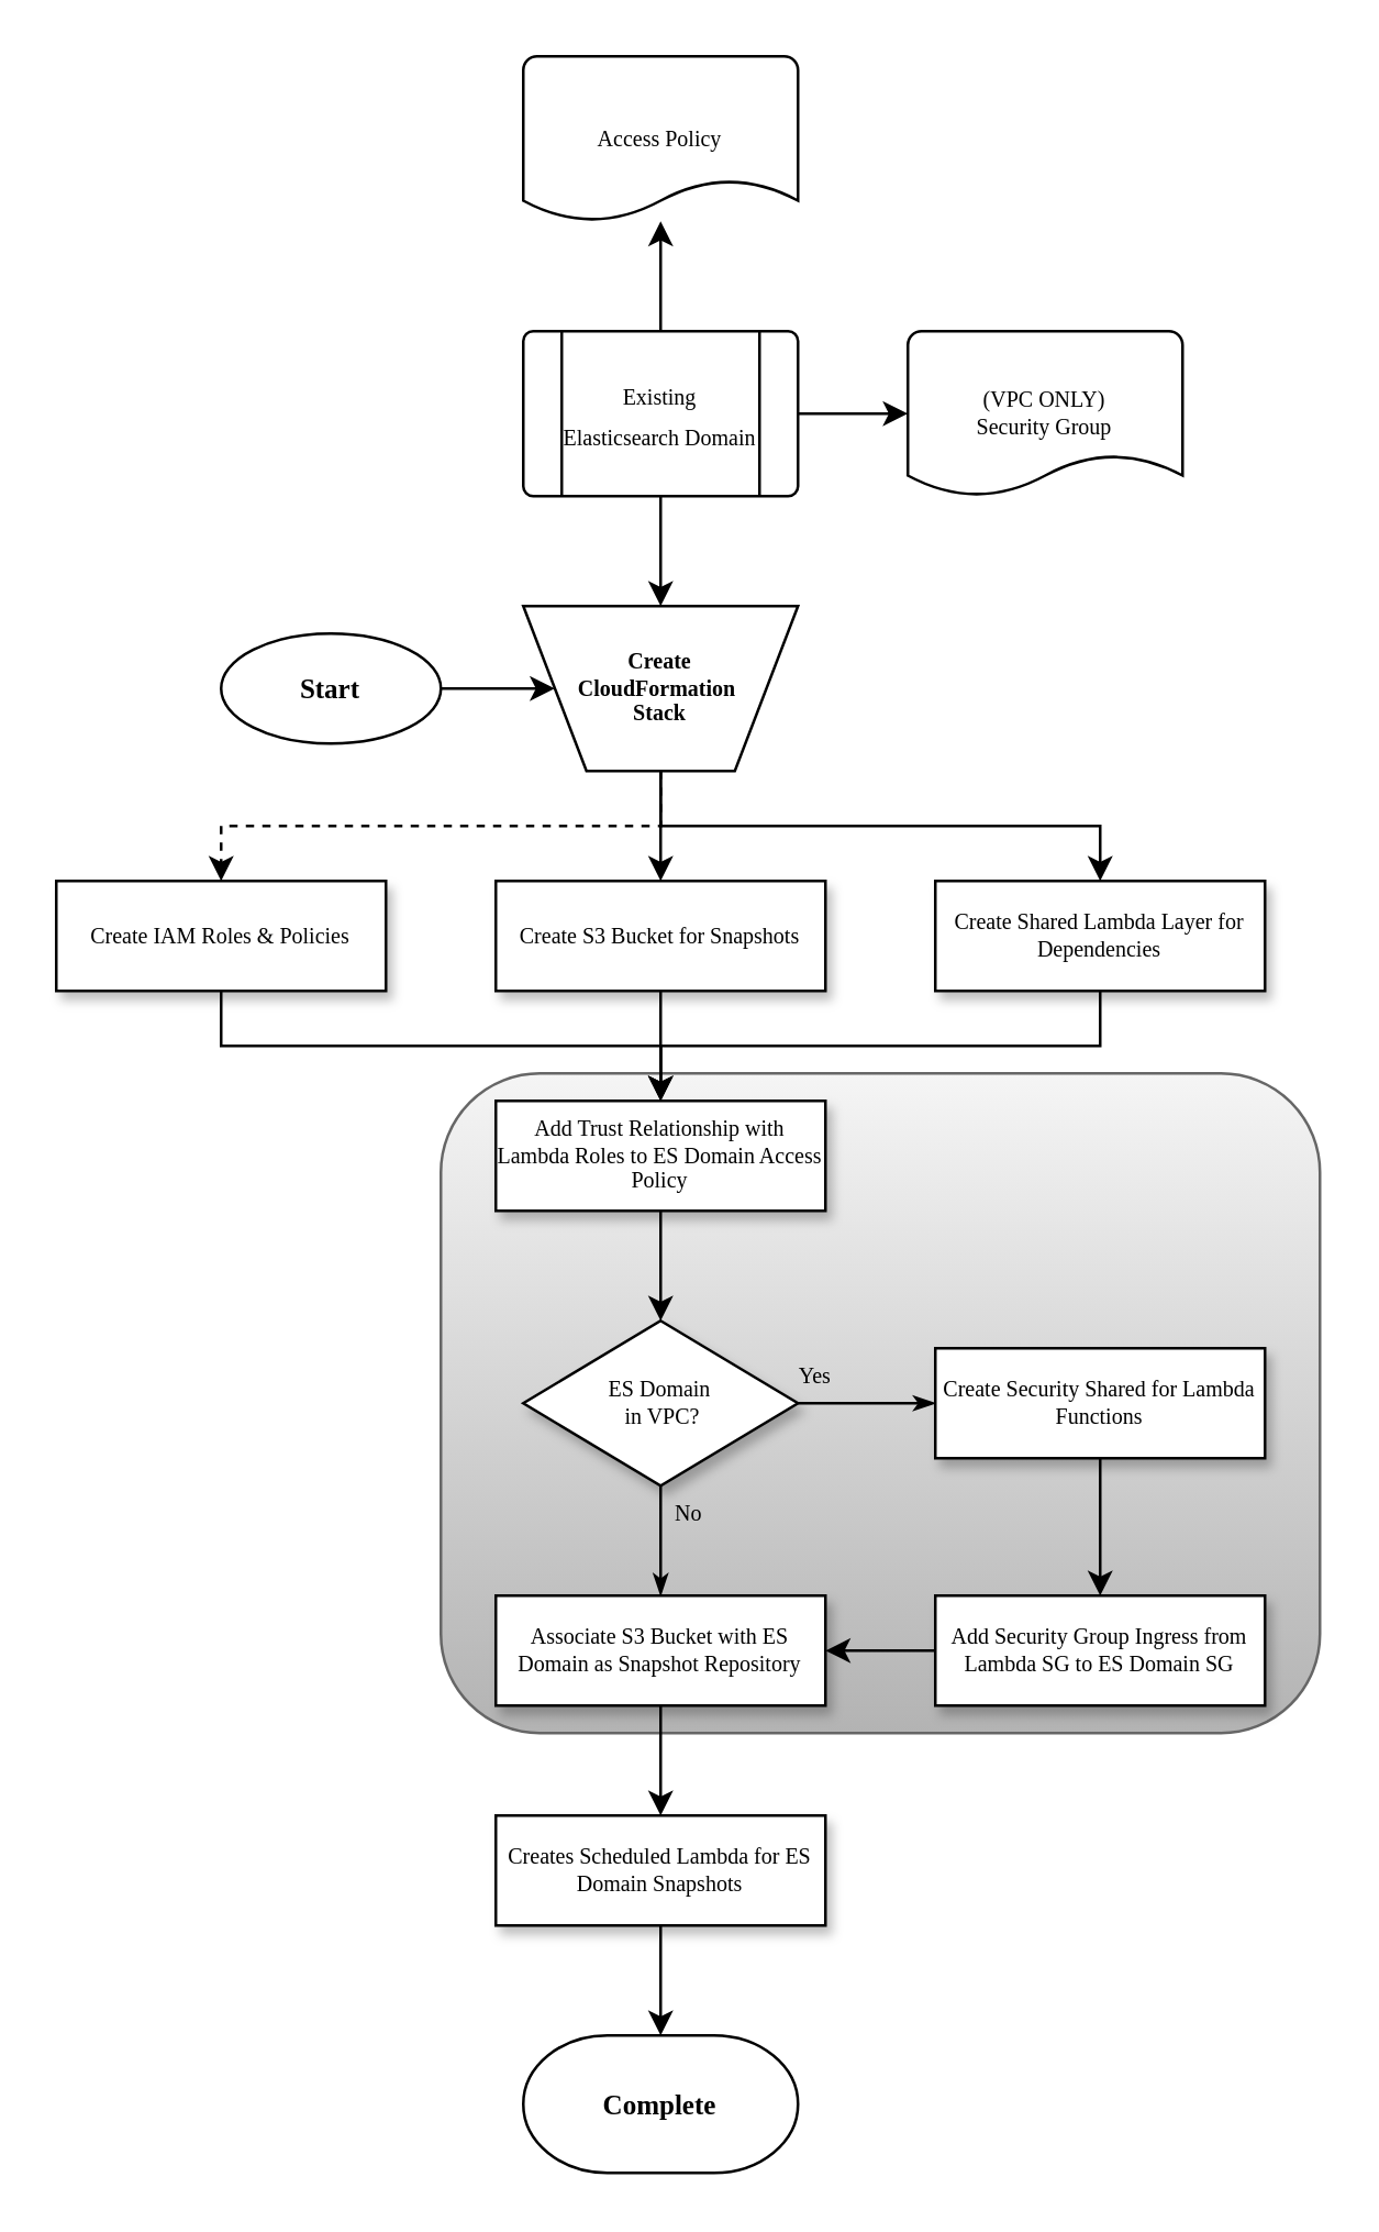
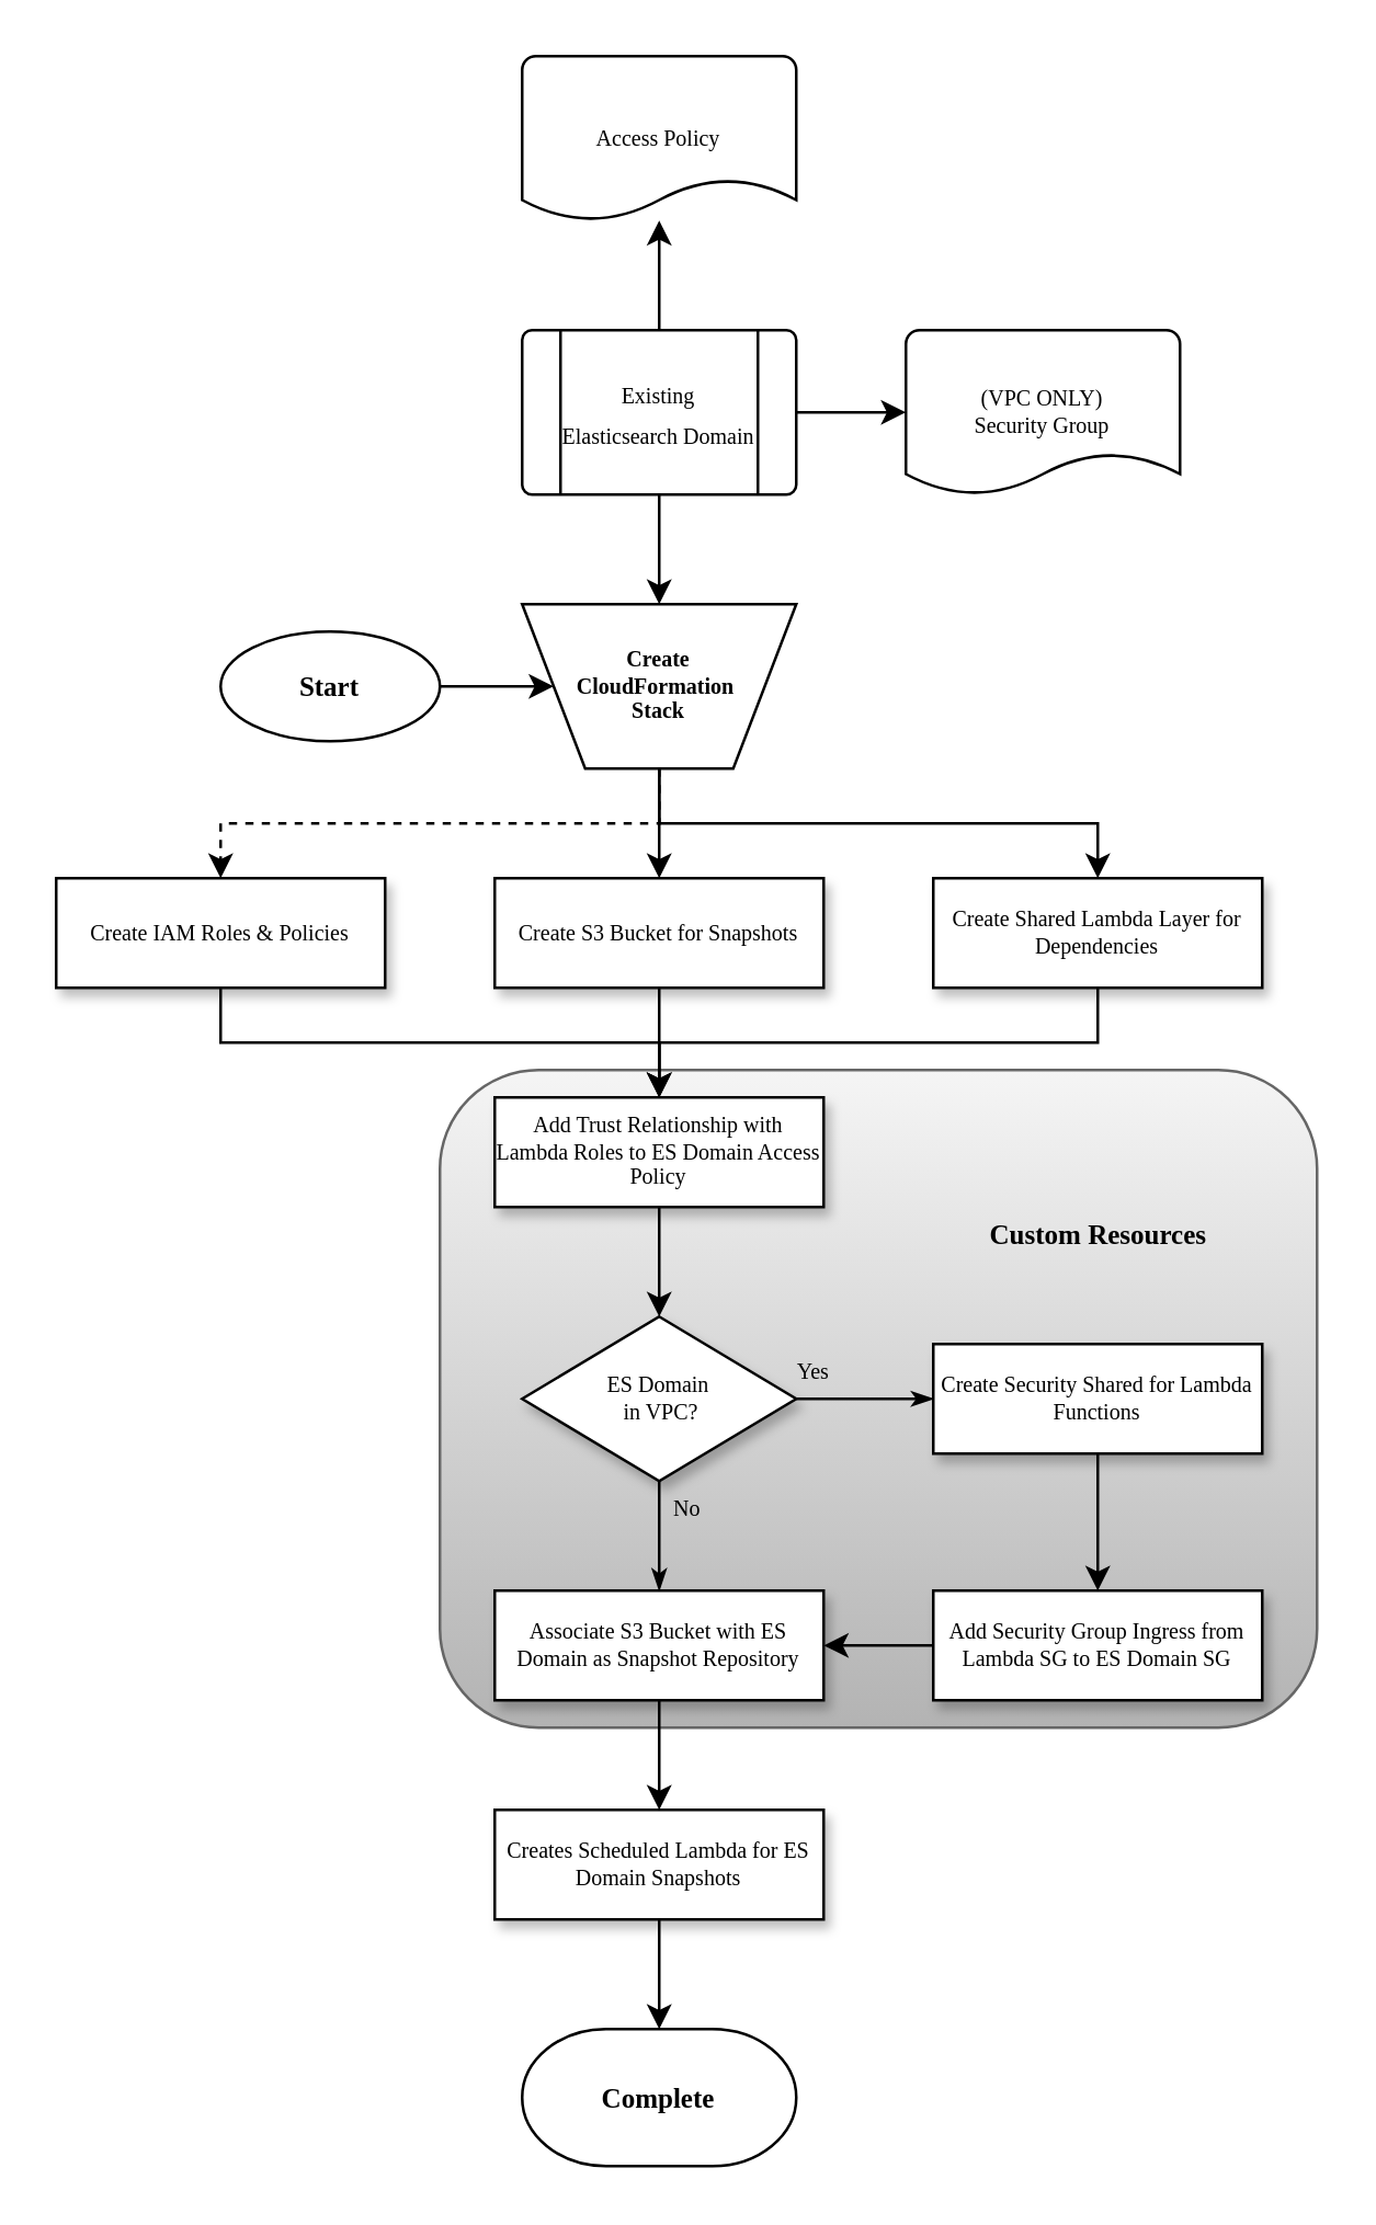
  <mxCell id="0" />
  <mxCell id="1" parent="0" />
  <mxCell id="2" value="" style="rounded=1;whiteSpace=wrap;html=1;strokeWidth=1;fontFamily=Verdana;fontSize=8;labelBackgroundColor=#E6E6E6;fillColor=#f5f5f5;shadow=0;glass=0;comic=0;gradientColor=#b3b3b3;strokeColor=#666666;" vertex="1" parent="1"><mxGeometry x="160" y="390" width="320" height="240" as="geometry" /></mxCell>
  <mxCell id="3" value="Yes" style="edgeStyle=orthogonalEdgeStyle;rounded=0;html=1;labelBackgroundColor=none;startSize=5;endArrow=classicThin;endFill=1;endSize=5;jettySize=auto;orthogonalLoop=1;strokeWidth=1;fontFamily=Verdana;fontSize=8;entryX=0;entryY=0.5;entryDx=0;entryDy=0;" parent="1" source="5" target="13" edge="1"><mxGeometry x="-0.778" y="10" relative="1" as="geometry"><mxPoint as="offset" /><mxPoint x="370" y="580" as="targetPoint" /></mxGeometry></mxCell>
  <mxCell id="4" value="No" style="edgeStyle=orthogonalEdgeStyle;rounded=0;html=1;labelBackgroundColor=none;startSize=5;endArrow=classicThin;endFill=1;endSize=5;jettySize=auto;orthogonalLoop=1;strokeWidth=1;fontFamily=Verdana;fontSize=8" parent="1" source="5" target="7" edge="1"><mxGeometry x="-0.5" y="10" relative="1" as="geometry"><mxPoint as="offset" /></mxGeometry></mxCell>
  <mxCell id="5" value="ES Domain&lt;br&gt;&amp;nbsp;in VPC?" style="rhombus;whiteSpace=wrap;html=1;rounded=0;shadow=1;labelBackgroundColor=none;strokeWidth=1;fontFamily=Verdana;fontSize=8;align=center;" parent="1" vertex="1"><mxGeometry x="190" y="480" width="100" height="60" as="geometry" /></mxCell>
  <mxCell id="6" value="" style="edgeStyle=orthogonalEdgeStyle;rounded=0;orthogonalLoop=1;jettySize=auto;html=1;fontFamily=Verdana;fontSize=8;" edge="1" parent="1" source="7" target="33"><mxGeometry relative="1" as="geometry" /></mxCell>
  <mxCell id="7" value="Associate S3 Bucket with ES Domain as Snapshot Repository" style="whiteSpace=wrap;html=1;rounded=0;shadow=1;labelBackgroundColor=none;strokeWidth=1;fontFamily=Verdana;fontSize=8;align=center;" parent="1" vertex="1"><mxGeometry x="180" y="580" width="120" height="40" as="geometry" /></mxCell>
  <mxCell id="8" value="" style="edgeStyle=orthogonalEdgeStyle;rounded=0;orthogonalLoop=1;jettySize=auto;html=1;fontFamily=Verdana;fontSize=8;" edge="1" parent="1" source="11" target="16"><mxGeometry relative="1" as="geometry" /></mxCell>
  <mxCell id="9" value="" style="edgeStyle=orthogonalEdgeStyle;rounded=0;orthogonalLoop=1;jettySize=auto;html=1;fontFamily=Verdana;fontSize=8;" edge="1" parent="1" source="11" target="17"><mxGeometry relative="1" as="geometry" /></mxCell>
  <mxCell id="10" value="" style="edgeStyle=orthogonalEdgeStyle;rounded=0;orthogonalLoop=1;jettySize=auto;html=1;fontFamily=Verdana;fontSize=8;" edge="1" parent="1" source="11" target="21"><mxGeometry relative="1" as="geometry" /></mxCell>
  <mxCell id="11" value="&lt;font style=&quot;font-size: 8px&quot; face=&quot;Verdana&quot;&gt;Existing Elasticsearch Domain&lt;/font&gt;" style="verticalLabelPosition=middle;verticalAlign=middle;html=1;shape=process;whiteSpace=wrap;rounded=1;size=0.14;arcSize=6;labelPosition=center;align=center;" vertex="1" parent="1"><mxGeometry x="190" y="120" width="100" height="60" as="geometry" /></mxCell>
  <mxCell id="12" value="" style="edgeStyle=orthogonalEdgeStyle;rounded=0;orthogonalLoop=1;jettySize=auto;html=1;fontFamily=Verdana;fontSize=8;" edge="1" parent="1" source="13" target="31"><mxGeometry relative="1" as="geometry" /></mxCell>
  <mxCell id="13" value="Create Security Shared for Lambda Functions" style="whiteSpace=wrap;html=1;rounded=0;shadow=1;labelBackgroundColor=none;strokeWidth=1;fontFamily=Verdana;fontSize=8;align=center;" vertex="1" parent="1"><mxGeometry x="340" y="490" width="120" height="40" as="geometry" /></mxCell>
  <mxCell id="14" value="" style="edgeStyle=orthogonalEdgeStyle;rounded=0;orthogonalLoop=1;jettySize=auto;html=1;fontFamily=Verdana;fontSize=8;" edge="1" parent="1" source="15" target="21"><mxGeometry relative="1" as="geometry" /></mxCell>
  <mxCell id="15" value="Start" style="strokeWidth=1;html=1;shape=mxgraph.flowchart.start_1;whiteSpace=wrap;fontSize=10;fontFamily=Verdana;fontStyle=1" vertex="1" parent="1"><mxGeometry x="80" y="230" width="80" height="40" as="geometry" /></mxCell>
  <mxCell id="16" value="Access Policy" style="strokeWidth=1;html=1;shape=mxgraph.flowchart.document2;whiteSpace=wrap;size=0.25;fontFamily=Verdana;fontSize=8;" vertex="1" parent="1"><mxGeometry x="190" y="20" width="100" height="60" as="geometry" /></mxCell>
  <mxCell id="17" value="(VPC ONLY)&lt;br&gt;Security Group" style="strokeWidth=1;html=1;shape=mxgraph.flowchart.document2;whiteSpace=wrap;size=0.25;fontFamily=Verdana;fontSize=8;" vertex="1" parent="1"><mxGeometry x="330" y="120" width="100" height="60" as="geometry" /></mxCell>
  <mxCell id="18" value="" style="edgeStyle=orthogonalEdgeStyle;rounded=0;orthogonalLoop=1;jettySize=auto;html=1;fontFamily=Verdana;fontSize=8;" edge="1" parent="1" source="21" target="27"><mxGeometry relative="1" as="geometry" /></mxCell>
  <mxCell id="19" style="edgeStyle=orthogonalEdgeStyle;rounded=0;orthogonalLoop=1;jettySize=auto;html=1;entryX=0.5;entryY=0;entryDx=0;entryDy=0;fontFamily=Verdana;fontSize=8;dashed=1;" edge="1" parent="1" source="21" target="23"><mxGeometry relative="1" as="geometry"><Array as="points"><mxPoint x="240" y="300" /><mxPoint x="80" y="300" /></Array></mxGeometry></mxCell>
  <mxCell id="20" style="edgeStyle=orthogonalEdgeStyle;rounded=0;orthogonalLoop=1;jettySize=auto;html=1;entryX=0.5;entryY=0;entryDx=0;entryDy=0;fontFamily=Verdana;fontSize=8;" edge="1" parent="1" source="21" target="29"><mxGeometry relative="1" as="geometry"><Array as="points"><mxPoint x="240" y="300" /><mxPoint x="400" y="300" /></Array></mxGeometry></mxCell>
  <mxCell id="21" value="&lt;b&gt;Create &lt;br&gt;CloudFormation&amp;nbsp;&lt;br&gt;Stack&lt;/b&gt;" style="verticalLabelPosition=middle;verticalAlign=middle;html=1;shape=trapezoid;perimeter=trapezoidPerimeter;whiteSpace=wrap;size=0.23;arcSize=10;flipV=1;strokeWidth=1;fontFamily=Verdana;fontSize=8;labelPosition=center;align=center;" vertex="1" parent="1"><mxGeometry x="190" y="220" width="100" height="60" as="geometry" /></mxCell>
  <mxCell id="22" style="edgeStyle=orthogonalEdgeStyle;rounded=0;orthogonalLoop=1;jettySize=auto;html=1;fontFamily=Verdana;fontSize=8;" edge="1" parent="1" source="23" target="25"><mxGeometry relative="1" as="geometry"><Array as="points"><mxPoint x="80" y="380" /><mxPoint x="240" y="380" /></Array></mxGeometry></mxCell>
  <mxCell id="23" value="Create IAM Roles &amp;amp; Policies" style="whiteSpace=wrap;html=1;rounded=0;shadow=1;labelBackgroundColor=none;strokeWidth=1;fontFamily=Verdana;fontSize=8;align=center;" vertex="1" parent="1"><mxGeometry x="20" y="320" width="120" height="40" as="geometry" /></mxCell>
  <mxCell id="24" value="" style="edgeStyle=orthogonalEdgeStyle;rounded=0;orthogonalLoop=1;jettySize=auto;html=1;fontFamily=Verdana;fontSize=8;" edge="1" parent="1" source="25" target="5"><mxGeometry relative="1" as="geometry" /></mxCell>
  <mxCell id="25" value="Add Trust Relationship with Lambda Roles to ES Domain Access Policy" style="whiteSpace=wrap;html=1;rounded=0;shadow=1;labelBackgroundColor=none;strokeWidth=1;fontFamily=Verdana;fontSize=8;align=center;" vertex="1" parent="1"><mxGeometry x="180" y="400" width="120" height="40" as="geometry" /></mxCell>
  <mxCell id="26" value="" style="edgeStyle=orthogonalEdgeStyle;rounded=0;orthogonalLoop=1;jettySize=auto;html=1;fontFamily=Verdana;fontSize=8;entryX=0.5;entryY=0;entryDx=0;entryDy=0;" edge="1" parent="1" source="27" target="25"><mxGeometry relative="1" as="geometry"><mxPoint x="240" y="440" as="targetPoint" /></mxGeometry></mxCell>
  <mxCell id="27" value="Create S3 Bucket for Snapshots" style="whiteSpace=wrap;html=1;rounded=0;shadow=1;labelBackgroundColor=none;strokeWidth=1;fontFamily=Verdana;fontSize=8;align=center;" vertex="1" parent="1"><mxGeometry x="180" y="320" width="120" height="40" as="geometry" /></mxCell>
  <mxCell id="28" style="edgeStyle=orthogonalEdgeStyle;rounded=0;orthogonalLoop=1;jettySize=auto;html=1;entryX=0.5;entryY=0;entryDx=0;entryDy=0;fontFamily=Verdana;fontSize=8;" edge="1" parent="1" source="29" target="25"><mxGeometry relative="1" as="geometry"><Array as="points"><mxPoint x="400" y="380" /><mxPoint x="240" y="380" /></Array></mxGeometry></mxCell>
  <mxCell id="29" value="Create Shared Lambda Layer for Dependencies" style="whiteSpace=wrap;html=1;rounded=0;shadow=1;labelBackgroundColor=none;strokeWidth=1;fontFamily=Verdana;fontSize=8;align=center;" vertex="1" parent="1"><mxGeometry x="340" y="320" width="120" height="40" as="geometry" /></mxCell>
  <mxCell id="30" value="" style="edgeStyle=orthogonalEdgeStyle;rounded=0;orthogonalLoop=1;jettySize=auto;html=1;fontFamily=Verdana;fontSize=8;" edge="1" parent="1" source="31" target="7"><mxGeometry relative="1" as="geometry" /></mxCell>
  <mxCell id="31" value="Add Security Group Ingress from Lambda SG to ES Domain SG" style="whiteSpace=wrap;html=1;rounded=0;shadow=1;labelBackgroundColor=none;strokeWidth=1;fontFamily=Verdana;fontSize=8;align=center;" vertex="1" parent="1"><mxGeometry x="340" y="580" width="120" height="40" as="geometry" /></mxCell>
  <mxCell id="32" value="" style="edgeStyle=orthogonalEdgeStyle;rounded=0;orthogonalLoop=1;jettySize=auto;html=1;fontFamily=Verdana;fontSize=10;" edge="1" parent="1" source="33" target="35"><mxGeometry relative="1" as="geometry" /></mxCell>
  <mxCell id="33" value="Creates Scheduled Lambda for ES Domain Snapshots" style="whiteSpace=wrap;html=1;rounded=0;shadow=1;labelBackgroundColor=none;strokeWidth=1;fontFamily=Verdana;fontSize=8;align=center;" vertex="1" parent="1"><mxGeometry x="180" y="660" width="120" height="40" as="geometry" /></mxCell>
+ <mxCell id="34" value="&lt;font style=&quot;font-size: 10px&quot;&gt;&lt;b&gt;Custom Resources&lt;/b&gt;&lt;/font&gt;" style="text;html=1;align=center;verticalAlign=middle;resizable=0;points=[];;autosize=1;fontSize=8;fontFamily=Verdana;" vertex="1" parent="1"><mxGeometry x="340" y="440" width="120" height="20" as="geometry" /></mxCell>
  <mxCell id="35" value="&lt;b&gt;Complete&lt;/b&gt;" style="strokeWidth=1;html=1;shape=mxgraph.flowchart.terminator;whiteSpace=wrap;shadow=0;glass=0;comic=0;labelBackgroundColor=none;fontFamily=Verdana;fontSize=10;" vertex="1" parent="1"><mxGeometry x="190" y="740" width="100" height="50" as="geometry" /></mxCell>
